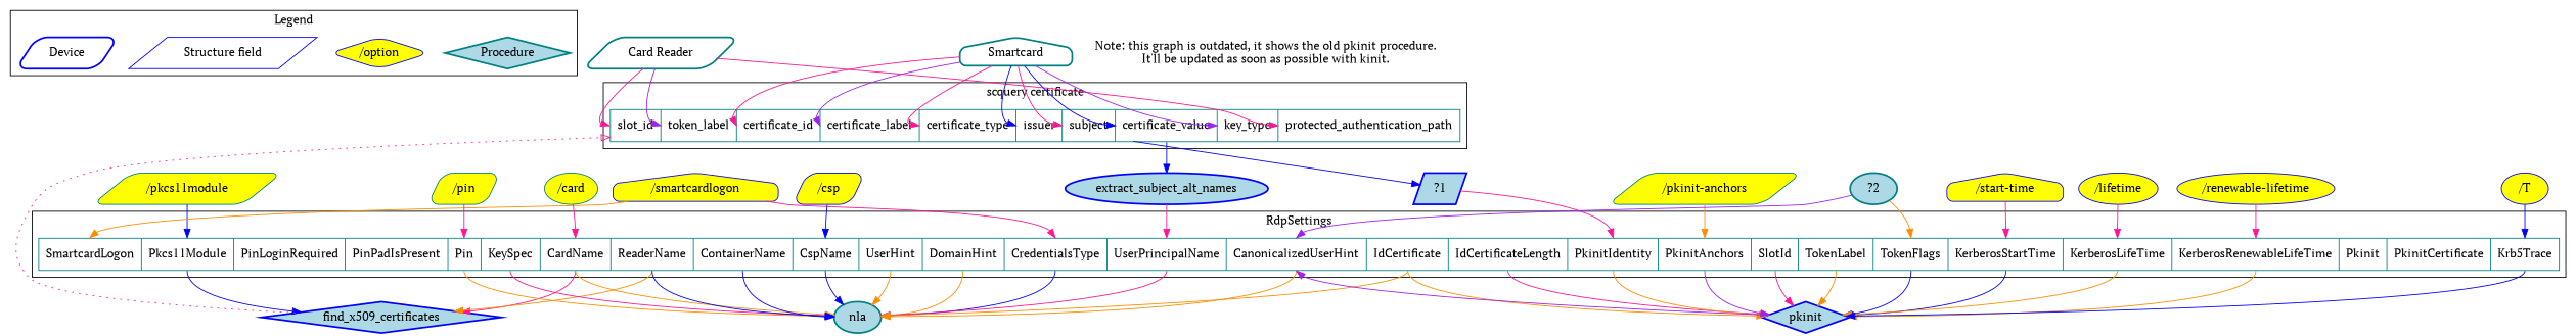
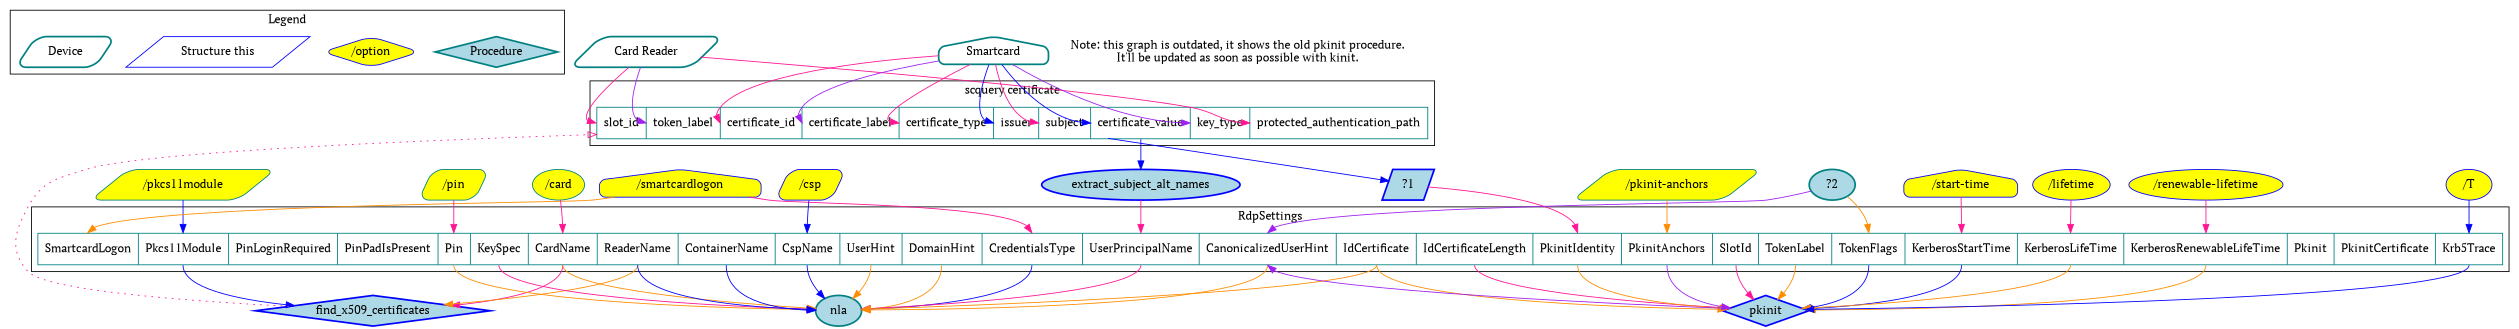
  digraph {
    fontname="PT Serif"
    rank=same
    rankdir=TB
    node [color=blue fillcolor=yellow fontname="PT Serif" shape=parallelogram style="rounded,filled"]
    edge [color=deeppink fontname="PT Serif"]
    Procedure [color=teal fillcolor=lightblue shape=diamond style="bold,filled"]
    "/option" [shape=diamond]
-   "Structure field" [fillcolor="" style=""]
-   Device [style="bold,rounded" fillcolor=""]
+   "Structure field" [label="Structure this" fillcolor="" style=""]
+   Device [color=teal style="bold,rounded" fillcolor=""]
    n5 [color=teal label="<slot_id>slot_id|<token_label>token_label|<certificate_id>certificate_id|<certificate_label>certificate_label|<certificate_type>certificate_type|<issuer>issuer|<subject>subject|<certificate_value>certificate_value|<key_type>key_type|<protected_authentication_path>protected_authentication_path" shape=record style=""]
    n6 [color=teal label="<SmartcardLogon>SmartcardLogon|<Pkcs11Module>Pkcs11Module|<PinLoginRequired>PinLoginRequired|<PinPadIsPresent>PinPadIsPresent|<Pin>Pin|<KeySpec>KeySpec|<CardName>CardName|<ReaderName>ReaderName|<ContainerName>ContainerName|<CspName>CspName|<UserHint>UserHint|<DomainHint>DomainHint|<CredentialsType>CredentialsType|<UserPrincipalName>UserPrincipalName|<CanonicalizedUserHint>CanonicalizedUserHint|<IdCertificate>IdCertificate|<IdCertificateLength>IdCertificateLength|<PkinitIdentity>PkinitIdentity|<PkinitAnchors>PkinitAnchors|<SlotId>SlotId|<TokenLabel>TokenLabel|<TokenFlags>TokenFlags|<KerberosStartTime>KerberosStartTime|<KerberosLifeTime>KerberosLifeTime|<KerberosRenewableLifeTime>KerberosRenewableLifeTime|<Pkinit>Pkinit|<PkinitCertificate>PkinitCertificate|<Krb5Trace>Krb5Trace" shape=record style=""]
    extract_subject_alt_names [fillcolor=lightblue shape=ellipse style="bold,filled"]
    "?1" [fillcolor=lightblue style="bold,filled"]
    find_x509_certificates [fillcolor=lightblue shape=diamond style="bold,filled"]
    nla [color=teal fillcolor=lightblue shape=ellipse style="bold,filled"]
    pkinit [fillcolor=lightblue shape=diamond style="bold,filled"]
    "/pkcs11module" [color=teal]
    "/smartcardlogon" [shape=house]
    "/pin" [color=teal]
    "/card" [color=teal shape=ellipse]
    "/csp"
    "/pkinit-anchors" [color=teal]
    "/start-time" [shape=house]
    "/lifetime" [shape=ellipse]
    "/renewable-lifetime" [shape=ellipse]
    "/T" [shape=ellipse]
    "Card Reader" [color=teal style="bold,rounded"]
    Smartcard [color=teal shape=house style="bold,rounded"]
    "?2" [color=teal fillcolor=lightblue shape=ellipse style="bold,filled"]
    "Note: this graph is outdated, it shows the old pkinit procedure.\nIt'll be updated as soon as possible with kinit." [fillcolor=white shape=plaintext style=""]
    subgraph cluster_1 {
      label=Legend
      Procedure
      "/option"
      "Structure field"
      Device
    }
    subgraph cluster_2 {
      label="scquery certificate"
      n5
    }
    subgraph cluster_3 {
      label=RdpSettings
      n6
    }
    n5 -> extract_subject_alt_names [color=blue tailport=certificate_value]
    n5 -> "?1" [color=blue]
    n6 -> find_x509_certificates [color=blue tailport=Pkcs11Module]
    n6 -> find_x509_certificates [tailport=CardName]
    n6 -> find_x509_certificates [color=darkorange tailport=ReaderName]
    n6 -> nla [color=darkorange tailport=Pin]
    n6 -> nla [tailport=KeySpec]
    n6 -> nla [color=darkorange tailport=CardName]
    n6 -> nla [color=blue tailport=ReaderName]
    n6 -> nla [color=blue tailport=ContainerName]
    n6 -> nla [color=blue tailport=CspName]
    n6 -> nla [color=darkorange tailport=UserHint]
    n6 -> nla [color=darkorange tailport=DomainHint]
    n6 -> nla [color=blue tailport=CredentialsType]
    n6 -> nla [tailport=UserPrincipalName]
    n6 -> nla [color=darkorange tailport=CanonicalizedUserHint]
    n6 -> nla [color=darkorange tailport=IdCertificate]
    n6 -> pkinit [color=darkorange tailport=IdCertificate]
    n6 -> pkinit [tailport=IdCertificateLength]
    n6 -> pkinit [color=darkorange tailport=PkinitIdentity]
    n6 -> pkinit [color=purple tailport=PkinitAnchors]
    n6 -> pkinit [tailport=SlotId]
    n6 -> pkinit [color=darkorange tailport=TokenLabel]
    n6 -> pkinit [color=blue tailport=TokenFlags]
    n6 -> pkinit [color=blue tailport=KerberosStartTime]
    n6 -> pkinit [color=darkorange tailport=KerberosLifeTime]
    n6 -> pkinit [color=darkorange tailport=KerberosRenewableLifeTime]
    n6 -> pkinit [color=blue tailport=Krb5Trace]
    extract_subject_alt_names -> n6 [headport=UserPrincipalName]
    "?1" -> n6 [headport=PkinitIdentity]
    find_x509_certificates -> n5 [arrowhead=empty style=dotted]
    pkinit -> n6 [color=purple headport=CanonicalizedUserHint]
    "/pkcs11module" -> n6 [color=blue headport=Pkcs11Module]
    "/smartcardlogon" -> n6 [color=darkorange headport=SmartcardLogon]
    "/smartcardlogon" -> n6 [headport=CredentialsType]
    "/pin" -> n6 [headport=Pin]
    "/card" -> n6 [headport=CardName]
    "/csp" -> n6 [color=blue headport=CspName]
    "/pkinit-anchors" -> n6 [color=darkorange headport=PkinitAnchors]
    "/start-time" -> n6 [headport=KerberosStartTime]
    "/lifetime" -> n6 [headport=KerberosLifeTime]
    "/renewable-lifetime" -> n6 [headport=KerberosRenewableLifeTime]
    "/T" -> n6 [color=blue headport=Krb5Trace]
    "Card Reader" -> n5 [headport="slot_id:w"]
    "Card Reader" -> n5 [color=purple headport="token_label:w"]
    "Card Reader" -> n5 [headport="protected_authentication_path:w"]
    Smartcard -> n5 [headport="certificate_id:w"]
    Smartcard -> n5 [color=purple headport="certificate_label:w"]
    Smartcard -> n5 [headport="certificate_type:w"]
    Smartcard -> n5 [color=blue headport="issuer:w"]
    Smartcard -> n5 [headport="subject:w"]
    Smartcard -> n5 [color=blue headport="certificate_value:w"]
    Smartcard -> n5 [color=purple headport="key_type:w"]
    "?2" -> n6 [color=purple headport=CanonicalizedUserHint]
    "?2" -> n6 [color=darkorange headport=TokenFlags]
  }
